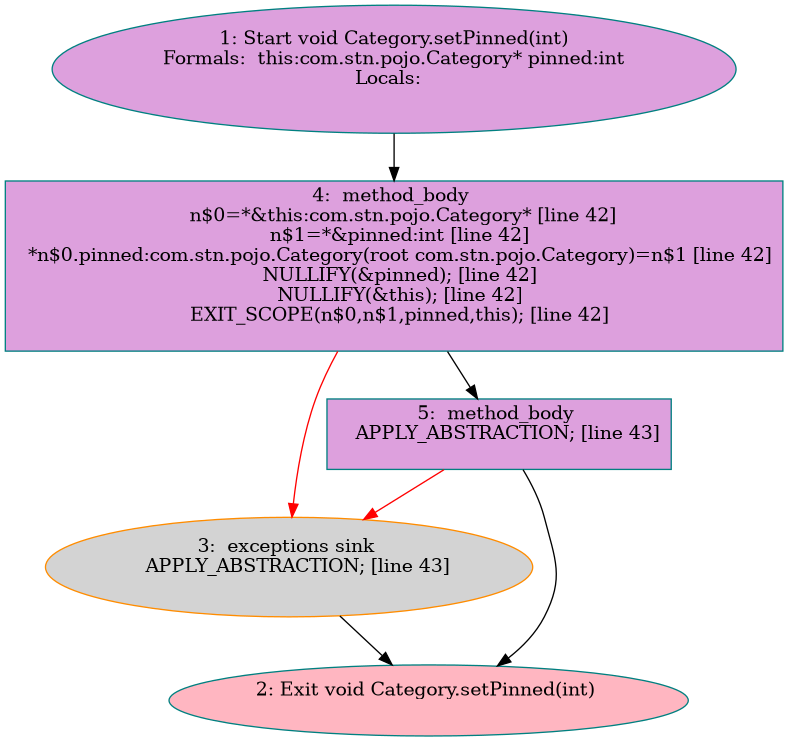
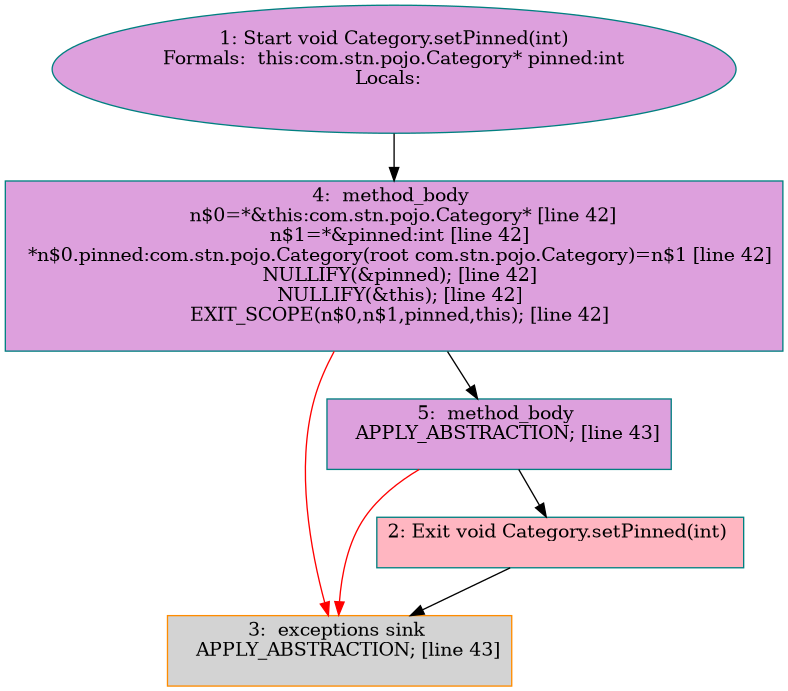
  digraph {
    node [color=teal fillcolor=plum style=filled shape=box]
    n1 [label="1: Start void Category.setPinned(int)\nFormals:  this:com.stn.pojo.Category* pinned:int\nLocals:  \n  " shape=""]
    n2 [label="4:  method_body \n   n$0=*&this:com.stn.pojo.Category* [line 42]\n  n$1=*&pinned:int [line 42]\n  *n$0.pinned:com.stn.pojo.Category(root com.stn.pojo.Category)=n$1 [line 42]\n  NULLIFY(&pinned); [line 42]\n  NULLIFY(&this); [line 42]\n  EXIT_SCOPE(n$0,n$1,pinned,this); [line 42]\n "]
-   n3 [color=darkorange fillcolor=lightgrey label="3:  exceptions sink \n   APPLY_ABSTRACTION; [line 43]\n " shape=ellipse]
+   n3 [color=darkorange fillcolor=lightgrey label="3:  exceptions sink \n   APPLY_ABSTRACTION; [line 43]\n "]
    n4 [label="5:  method_body \n   APPLY_ABSTRACTION; [line 43]\n "]
-   n5 [fillcolor=lightpink label="2: Exit void Category.setPinned(int) \n  " shape=""]
+   n5 [fillcolor=lightpink label="2: Exit void Category.setPinned(int) \n  "]
    n1 -> n2
    n2 -> n3 [color=red]
    n2 -> n4
-   n3 -> n5
+   n5 -> n3
    n4 -> n3 [color=red]
    n4 -> n5
  }
